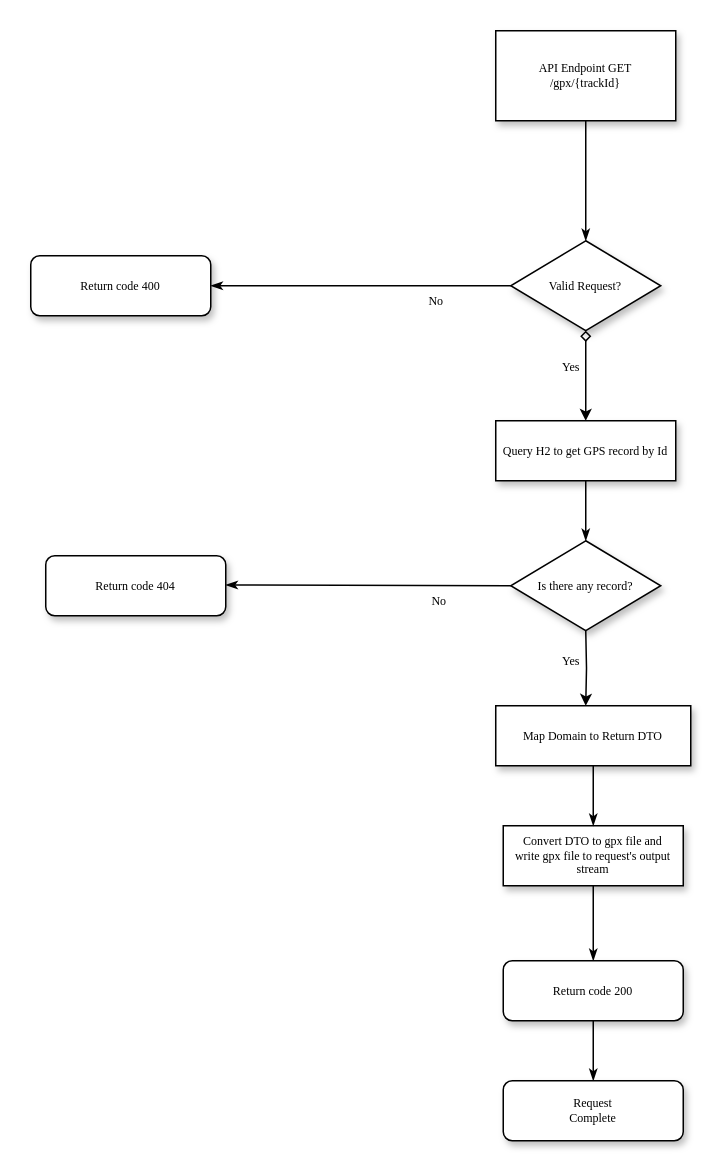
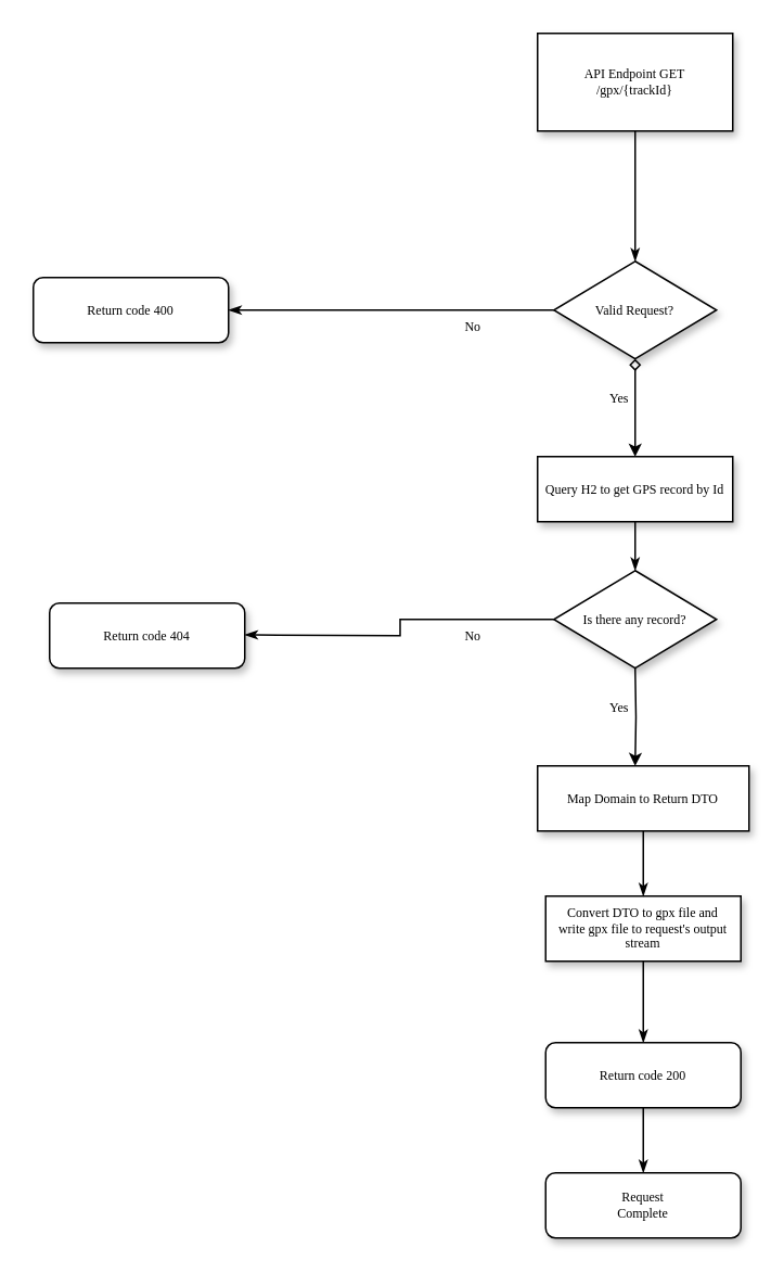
  <mxCell id="0" />
  <mxCell id="1" parent="0" />
  <mxCell id="2" style="edgeStyle=orthogonalEdgeStyle;rounded=0;html=1;labelBackgroundColor=none;startSize=5;endArrow=classicThin;endFill=1;endSize=5;jettySize=auto;orthogonalLoop=1;strokeColor=#000000;strokeWidth=1;fontFamily=Verdana;fontSize=8;fontColor=#000000;exitX=0.5;exitY=1;exitDx=0;exitDy=0;entryX=0.5;entryY=0;entryDx=0;entryDy=0;" edge="1" parent="1" source="3"><mxGeometry relative="1" as="geometry"><mxPoint x="390" y="160" as="targetPoint" /></mxGeometry></mxCell>
  <mxCell id="3" value="API Endpoint GET&lt;br&gt;/gpx/{trackId}" style="rounded=0;whiteSpace=wrap;html=1;shadow=1;labelBackgroundColor=none;strokeColor=#000000;strokeWidth=1;fillColor=#ffffff;fontFamily=Verdana;fontSize=8;fontColor=#000000;align=center;" vertex="1" parent="1"><mxGeometry x="330" y="20" width="120" height="60" as="geometry" /></mxCell>
  <mxCell id="4" value="No" style="edgeStyle=orthogonalEdgeStyle;rounded=0;html=1;labelBackgroundColor=none;startSize=5;endArrow=classicThin;endFill=1;endSize=5;jettySize=auto;orthogonalLoop=1;strokeColor=#000000;strokeWidth=1;fontFamily=Verdana;fontSize=8;fontColor=#000000;" edge="1" parent="1" source="5" target="6"><mxGeometry x="-0.5" y="10" relative="1" as="geometry"><mxPoint as="offset" /></mxGeometry></mxCell>
  <mxCell id="5" value="Valid Request?" style="rhombus;whiteSpace=wrap;html=1;rounded=0;shadow=1;labelBackgroundColor=none;strokeColor=#000000;strokeWidth=1;fillColor=#ffffff;fontFamily=Verdana;fontSize=8;fontColor=#000000;align=center;" vertex="1" parent="1"><mxGeometry x="340" y="160" width="100" height="60" as="geometry" /></mxCell>
  <mxCell id="6" value="Return code 400" style="whiteSpace=wrap;html=1;rounded=1;shadow=1;labelBackgroundColor=none;strokeColor=#000000;strokeWidth=1;fillColor=#ffffff;fontFamily=Verdana;fontSize=8;fontColor=#000000;align=center;" vertex="1" parent="1"><mxGeometry x="20" y="170" width="120" height="40" as="geometry" /></mxCell>
  <mxCell id="7" value="Map Domain to Return DTO" style="whiteSpace=wrap;html=1;rounded=0;shadow=1;labelBackgroundColor=none;strokeColor=#000000;strokeWidth=1;fillColor=#ffffff;fontFamily=Verdana;fontSize=8;fontColor=#000000;align=center;spacing=6;" vertex="1" parent="1"><mxGeometry x="330" y="470" width="130" height="40" as="geometry" /></mxCell>
  <mxCell id="8" value="Query H2 to get GPS record by Id" style="whiteSpace=wrap;html=1;rounded=0;shadow=1;labelBackgroundColor=none;strokeColor=#000000;strokeWidth=1;fillColor=#ffffff;fontFamily=Verdana;fontSize=8;fontColor=#000000;align=center;" vertex="1" parent="1"><mxGeometry x="330" y="280" width="120" height="40" as="geometry" /></mxCell>
  <mxCell id="9" style="edgeStyle=orthogonalEdgeStyle;rounded=0;html=1;labelBackgroundColor=none;startSize=5;endArrow=classicThin;endFill=1;endSize=5;jettySize=auto;orthogonalLoop=1;strokeColor=#000000;strokeWidth=1;fontFamily=Verdana;fontSize=8;fontColor=#000000;exitX=0.5;exitY=1;exitDx=0;exitDy=0;entryX=0.5;entryY=0;entryDx=0;entryDy=0;" edge="1" parent="1" source="11" target="13"><mxGeometry relative="1" as="geometry"><mxPoint x="290" y="840" as="sourcePoint" /></mxGeometry></mxCell>
  <mxCell id="10" style="edgeStyle=orthogonalEdgeStyle;rounded=0;html=1;labelBackgroundColor=none;startSize=5;endArrow=classicThin;endFill=1;endSize=5;jettySize=auto;orthogonalLoop=1;strokeColor=#000000;strokeWidth=1;fontFamily=Verdana;fontSize=8;fontColor=#000000;exitX=0.5;exitY=1;exitDx=0;exitDy=0;entryX=0.5;entryY=0;entryDx=0;entryDy=0;" edge="1" parent="1" source="19" target="11"><mxGeometry relative="1" as="geometry"><mxPoint x="240" y="580" as="sourcePoint" /></mxGeometry></mxCell>
  <mxCell id="11" value="Return code 200" style="rounded=1;whiteSpace=wrap;html=1;shadow=1;labelBackgroundColor=none;strokeColor=#000000;strokeWidth=1;fillColor=#ffffff;fontFamily=Verdana;fontSize=8;fontColor=#000000;align=center;" vertex="1" parent="1"><mxGeometry x="335" y="640" width="120" height="40" as="geometry" /></mxCell>
  <mxCell id="12" value="Yes" style="edgeStyle=orthogonalEdgeStyle;rounded=0;html=1;labelBackgroundColor=none;startSize=5;endArrow=diamond;endFill=0;endSize=5;jettySize=auto;orthogonalLoop=1;strokeColor=#000000;strokeWidth=1;fontFamily=Verdana;fontSize=8;fontColor=#000000;startArrow=classic;startFill=1;entryX=0.5;entryY=1;entryDx=0;entryDy=0;exitX=0.5;exitY=0;exitDx=0;exitDy=0;" edge="1" parent="1" source="8" target="5"><mxGeometry x="0.213" y="10" relative="1" as="geometry"><mxPoint as="offset" /><mxPoint x="390" y="275" as="sourcePoint" /><mxPoint x="350" y="200" as="targetPoint" /></mxGeometry></mxCell>
  <mxCell id="13" value="Request&lt;br&gt;Complete" style="rounded=1;whiteSpace=wrap;html=1;shadow=1;labelBackgroundColor=none;strokeColor=#000000;strokeWidth=1;fillColor=#ffffff;fontFamily=Verdana;fontSize=8;fontColor=#000000;align=center;" vertex="1" parent="1"><mxGeometry x="335" y="720" width="120" height="40" as="geometry" /></mxCell>
- <mxCell id="14" value="Is there any record?" style="rhombus;whiteSpace=wrap;html=1;rounded=0;shadow=1;labelBackgroundColor=none;strokeColor=#000000;strokeWidth=1;fillColor=#ffffff;fontFamily=Verdana;fontSize=8;fontColor=#000000;align=center;" vertex="1" parent="1"><mxGeometry x="340" y="360" width="100" height="60" as="geometry" /></mxCell>
+ <mxCell id="14" value="Is there any record?" style="rhombus;whiteSpace=wrap;html=1;rounded=0;shadow=1;labelBackgroundColor=none;strokeColor=#000000;strokeWidth=1;fillColor=#ffffff;fontFamily=Verdana;fontSize=8;fontColor=#000000;align=center;" vertex="1" parent="1"><mxGeometry x="340" y="350" width="100" height="60" as="geometry" /></mxCell>
  <mxCell id="15" style="edgeStyle=orthogonalEdgeStyle;rounded=0;html=1;labelBackgroundColor=none;startSize=5;endArrow=classicThin;endFill=1;endSize=5;jettySize=auto;orthogonalLoop=1;strokeColor=#000000;strokeWidth=1;fontFamily=Verdana;fontSize=8;fontColor=#000000;exitX=0.5;exitY=1;exitDx=0;exitDy=0;entryX=0.5;entryY=0;entryDx=0;entryDy=0;" edge="1" parent="1" source="8" target="14"><mxGeometry relative="1" as="geometry"><mxPoint x="400" y="90" as="sourcePoint" /><mxPoint x="400" y="170" as="targetPoint" /></mxGeometry></mxCell>
  <mxCell id="16" value="Return code 404" style="whiteSpace=wrap;html=1;rounded=1;shadow=1;labelBackgroundColor=none;strokeColor=#000000;strokeWidth=1;fillColor=#ffffff;fontFamily=Verdana;fontSize=8;fontColor=#000000;align=center;" vertex="1" parent="1"><mxGeometry x="30" y="370" width="120" height="40" as="geometry" /></mxCell>
  <mxCell id="17" value="No" style="edgeStyle=orthogonalEdgeStyle;rounded=0;html=1;labelBackgroundColor=none;startSize=5;endArrow=classicThin;endFill=1;endSize=5;jettySize=auto;orthogonalLoop=1;strokeColor=#000000;strokeWidth=1;fontFamily=Verdana;fontSize=8;fontColor=#000000;exitX=0;exitY=0.5;exitDx=0;exitDy=0;" edge="1" parent="1" source="14"><mxGeometry x="-0.5" y="10" relative="1" as="geometry"><mxPoint as="offset" /><mxPoint x="350" y="389.5" as="sourcePoint" /><mxPoint x="150" y="389.5" as="targetPoint" /></mxGeometry></mxCell>
  <mxCell id="18" value="Yes" style="edgeStyle=orthogonalEdgeStyle;rounded=0;html=1;labelBackgroundColor=none;startSize=5;endArrow=none;endFill=0;endSize=5;jettySize=auto;orthogonalLoop=1;strokeColor=#000000;strokeWidth=1;fontFamily=Verdana;fontSize=8;fontColor=#000000;startArrow=classic;startFill=1;entryX=0.5;entryY=1;entryDx=0;entryDy=0;" edge="1" parent="1" target="14"><mxGeometry x="0.213" y="10" relative="1" as="geometry"><mxPoint as="offset" /><mxPoint x="390" y="470" as="sourcePoint" /><mxPoint x="400" y="230" as="targetPoint" /></mxGeometry></mxCell>
  <mxCell id="19" value="Convert DTO to gpx file and write gpx file to request's output stream" style="whiteSpace=wrap;html=1;rounded=0;shadow=1;labelBackgroundColor=none;strokeColor=#000000;strokeWidth=1;fillColor=#ffffff;fontFamily=Verdana;fontSize=8;fontColor=#000000;align=center;spacing=6;" vertex="1" parent="1"><mxGeometry x="335" y="550" width="120" height="40" as="geometry" /></mxCell>
  <mxCell id="20" style="edgeStyle=orthogonalEdgeStyle;rounded=0;html=1;labelBackgroundColor=none;startSize=5;endArrow=classicThin;endFill=1;endSize=5;jettySize=auto;orthogonalLoop=1;strokeColor=#000000;strokeWidth=1;fontFamily=Verdana;fontSize=8;fontColor=#000000;exitX=0.5;exitY=1;exitDx=0;exitDy=0;entryX=0.5;entryY=0;entryDx=0;entryDy=0;" edge="1" parent="1" source="7" target="19"><mxGeometry relative="1" as="geometry"><mxPoint x="250" y="590" as="sourcePoint" /><mxPoint x="390" y="550" as="targetPoint" /></mxGeometry></mxCell>
